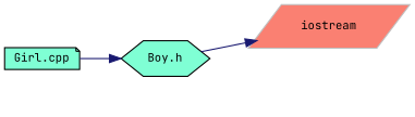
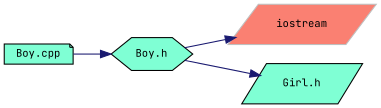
  digraph {
    fontname="JetBrains Mono"
    rankdir=LR
    node [color=black fillcolor=aquamarine fontname="JetBrains Mono" fontsize=10 shape=parallelogram style=filled]
    edge [color=midnightblue fontname="JetBrains Mono" fontsize=10 labelfontname=Helvetica labelfontsize=10 style=solid]
-   n1 [fontcolor=black height=0.2 label="Girl.cpp" shape=note width=0.4]
+   n1 [fontcolor=black height=0.2 label="Boy.cpp" shape=note width=0.4]
    n2 [height=0.2 label="Boy.h" shape=hexagon width=0.4]
    n3 [color=grey75 fillcolor=salmon height=0.2 label=iostream width=0.4]
+   n4 [height=0.2 label="Girl.h" width=0.4]
    n1 -> n2
    n2 -> n3
+   n2 -> n4
  }
